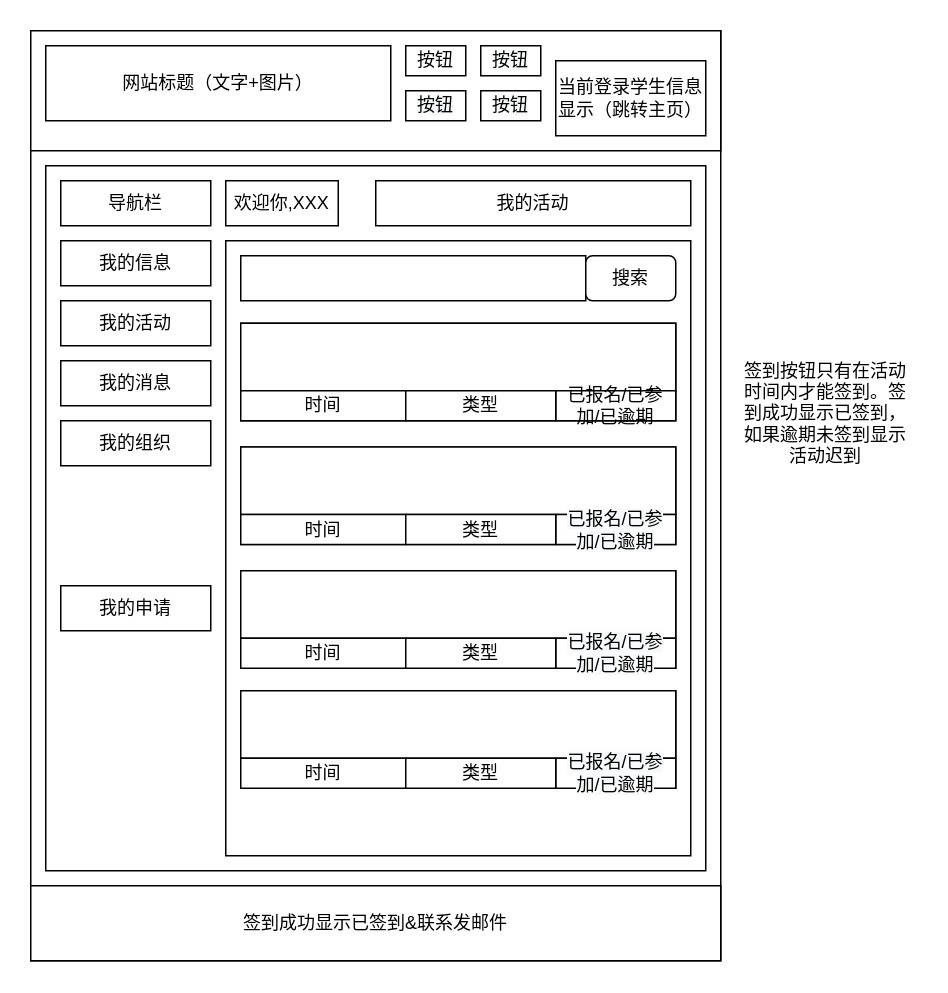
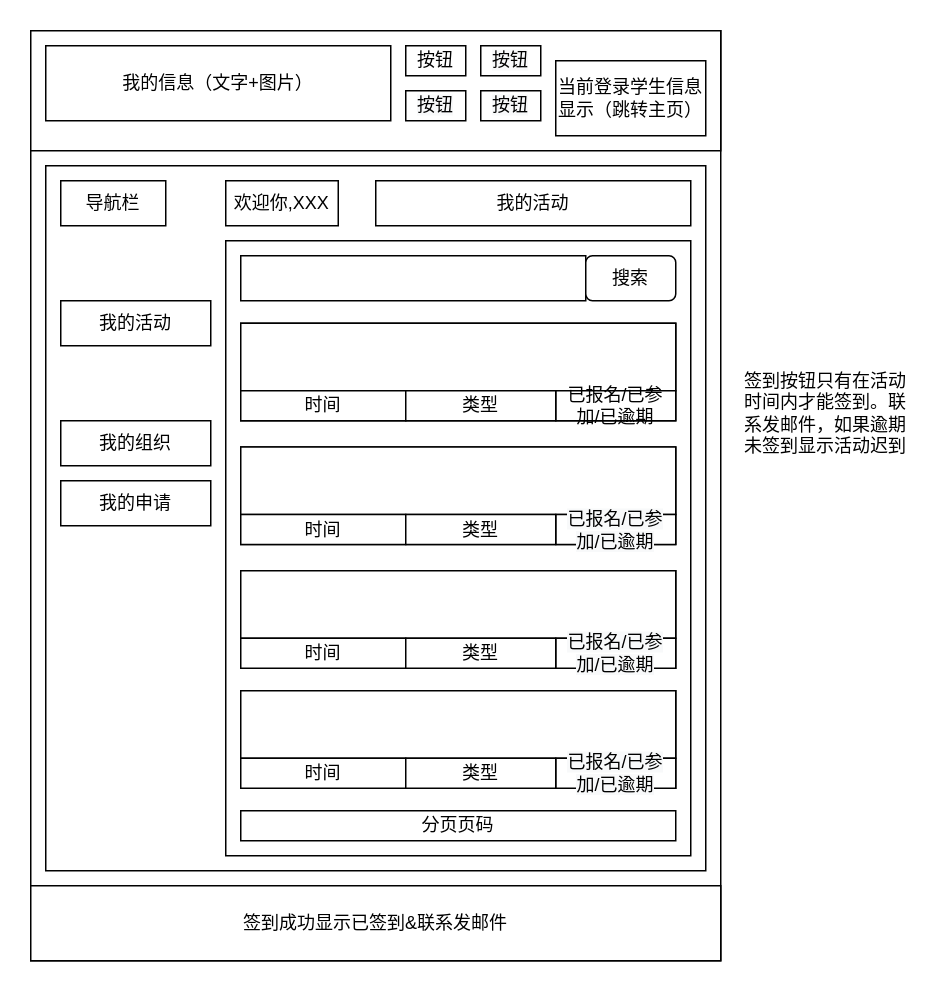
  <mxCell id="0" />
  <mxCell id="1" parent="0" />
  <mxCell id="2" value="" style="rounded=0;whiteSpace=wrap;html=1;" parent="1" vertex="1"><mxGeometry x="20" y="20" width="460" height="620" as="geometry" /></mxCell>
  <mxCell id="3" value="签到成功显示已签到&amp;amp;联系发邮件" style="rounded=0;whiteSpace=wrap;html=1;" parent="1" vertex="1"><mxGeometry x="20" y="590" width="460" height="50" as="geometry" /></mxCell>
  <mxCell id="4" value="" style="rounded=0;whiteSpace=wrap;html=1;" parent="1" vertex="1"><mxGeometry x="20" y="20" width="460" height="80" as="geometry" /></mxCell>
- <mxCell id="5" value="网站标题（文字+图片）" style="rounded=0;whiteSpace=wrap;html=1;" parent="1" vertex="1"><mxGeometry x="30" y="30" width="230" height="50" as="geometry" /></mxCell>
+ <mxCell id="5" value="我的信息（文字+图片）" style="rounded=0;whiteSpace=wrap;html=1;" parent="1" vertex="1"><mxGeometry x="30" y="30" width="230" height="50" as="geometry" /></mxCell>
  <mxCell id="6" value="当前登录学生信息显示（跳转主页）" style="rounded=0;whiteSpace=wrap;html=1;" parent="1" vertex="1"><mxGeometry x="370" y="40" width="100" height="50" as="geometry" /></mxCell>
  <mxCell id="7" value="按钮" style="rounded=0;whiteSpace=wrap;html=1;" parent="1" vertex="1"><mxGeometry x="270" y="30" width="40" height="20" as="geometry" /></mxCell>
  <mxCell id="8" value="&#10;&#10;&lt;span style=&quot;color: rgb(0, 0, 0); font-family: helvetica; font-size: 12px; font-style: normal; font-weight: 400; letter-spacing: normal; text-align: center; text-indent: 0px; text-transform: none; word-spacing: 0px; background-color: rgb(248, 249, 250); display: inline; float: none;&quot;&gt;按钮&lt;/span&gt;&#10;&#10;" style="rounded=0;whiteSpace=wrap;html=1;" parent="1" vertex="1"><mxGeometry x="320" y="30" width="40" height="20" as="geometry" /></mxCell>
  <mxCell id="9" value="&#10;&#10;&lt;span style=&quot;color: rgb(0, 0, 0); font-family: helvetica; font-size: 12px; font-style: normal; font-weight: 400; letter-spacing: normal; text-align: center; text-indent: 0px; text-transform: none; word-spacing: 0px; background-color: rgb(248, 249, 250); display: inline; float: none;&quot;&gt;按钮&lt;/span&gt;&#10;&#10;" style="rounded=0;whiteSpace=wrap;html=1;" parent="1" vertex="1"><mxGeometry x="270" y="60" width="40" height="20" as="geometry" /></mxCell>
  <mxCell id="10" value="&#10;&#10;&lt;span style=&quot;color: rgb(0, 0, 0); font-family: helvetica; font-size: 12px; font-style: normal; font-weight: 400; letter-spacing: normal; text-align: center; text-indent: 0px; text-transform: none; word-spacing: 0px; background-color: rgb(248, 249, 250); display: inline; float: none;&quot;&gt;按钮&lt;/span&gt;&#10;&#10;" style="rounded=0;whiteSpace=wrap;html=1;" parent="1" vertex="1"><mxGeometry x="320" y="60" width="40" height="20" as="geometry" /></mxCell>
  <mxCell id="11" value="" style="rounded=0;whiteSpace=wrap;html=1;" parent="1" vertex="1"><mxGeometry x="30" y="110" width="440" height="470" as="geometry" /></mxCell>
- <mxCell id="12" value="我的信息" style="rounded=0;whiteSpace=wrap;html=1;" parent="1" vertex="1"><mxGeometry x="40" y="160" width="100" height="30" as="geometry" /></mxCell>
  <mxCell id="13" value="我的活动" style="rounded=0;whiteSpace=wrap;html=1;" parent="1" vertex="1"><mxGeometry x="40" y="200" width="100" height="30" as="geometry" /></mxCell>
- <mxCell id="14" value="我的消息" style="rounded=0;whiteSpace=wrap;html=1;" parent="1" vertex="1"><mxGeometry x="40" y="240" width="100" height="30" as="geometry" /></mxCell>
  <mxCell id="15" value="我的组织" style="rounded=0;whiteSpace=wrap;html=1;" parent="1" vertex="1"><mxGeometry x="40" y="280" width="100" height="30" as="geometry" /></mxCell>
  <mxCell id="16" value="" style="rounded=0;whiteSpace=wrap;html=1;" parent="1" vertex="1"><mxGeometry x="150" y="160" width="310" height="410" as="geometry" /></mxCell>
- <mxCell id="17" value="导航栏" style="rounded=0;whiteSpace=wrap;html=1;" parent="1" vertex="1"><mxGeometry x="40" y="120" width="100" height="30" as="geometry" /></mxCell>
- <mxCell id="18" value="我的申请" style="rounded=0;whiteSpace=wrap;html=1;" parent="1" vertex="1"><mxGeometry x="40" y="390" width="100" height="30" as="geometry" /></mxCell>
+ <mxCell id="17" value="导航栏" style="rounded=0;whiteSpace=wrap;html=1;" parent="1" vertex="1"><mxGeometry x="40" y="120" width="70" height="30" as="geometry" /></mxCell>
+ <mxCell id="18" value="我的申请" style="rounded=0;whiteSpace=wrap;html=1;" parent="1" vertex="1"><mxGeometry x="40" y="320" width="100" height="30" as="geometry" /></mxCell>
+ <mxCell id="19" value="分页页码" style="rounded=0;whiteSpace=wrap;html=1;" parent="1" vertex="1"><mxGeometry x="160" y="540" width="290" height="20" as="geometry" /></mxCell>
  <mxCell id="20" value="" style="rounded=0;whiteSpace=wrap;html=1;" parent="1" vertex="1"><mxGeometry x="160" y="170" width="230" height="30" as="geometry" /></mxCell>
  <mxCell id="21" value="搜索" style="rounded=1;whiteSpace=wrap;html=1;" parent="1" vertex="1"><mxGeometry x="390" y="170" width="60" height="30" as="geometry" /></mxCell>
  <mxCell id="22" value="" style="rounded=0;whiteSpace=wrap;html=1;" parent="1" vertex="1"><mxGeometry x="160" y="215" width="290" height="65" as="geometry" /></mxCell>
  <mxCell id="23" value="" style="rounded=0;whiteSpace=wrap;html=1;" parent="1" vertex="1"><mxGeometry x="160" y="215" width="290" height="45" as="geometry" /></mxCell>
  <mxCell id="24" value="时间" style="rounded=0;whiteSpace=wrap;html=1;" parent="1" vertex="1"><mxGeometry x="160" y="260" width="110" height="20" as="geometry" /></mxCell>
  <mxCell id="25" value="已报名/已参加/已逾期" style="rounded=0;whiteSpace=wrap;html=1;" parent="1" vertex="1"><mxGeometry x="370" y="260" width="80" height="20" as="geometry" /></mxCell>
  <mxCell id="26" value="类型" style="rounded=0;whiteSpace=wrap;html=1;" parent="1" vertex="1"><mxGeometry x="270" y="260" width="100" height="20" as="geometry" /></mxCell>
  <mxCell id="27" value="" style="rounded=0;whiteSpace=wrap;html=1;" parent="1" vertex="1"><mxGeometry x="160" y="297.5" width="290" height="65" as="geometry" /></mxCell>
  <mxCell id="28" value="" style="rounded=0;whiteSpace=wrap;html=1;" parent="1" vertex="1"><mxGeometry x="160" y="297.5" width="290" height="45" as="geometry" /></mxCell>
  <mxCell id="29" value="时间" style="rounded=0;whiteSpace=wrap;html=1;" parent="1" vertex="1"><mxGeometry x="160" y="342.5" width="110" height="20" as="geometry" /></mxCell>
  <mxCell id="30" value="&#10;&#10;&lt;span style=&quot;color: rgb(0, 0, 0); font-family: helvetica; font-size: 12px; font-style: normal; font-weight: 400; letter-spacing: normal; text-align: center; text-indent: 0px; text-transform: none; word-spacing: 0px; background-color: rgb(248, 249, 250); display: inline; float: none;&quot;&gt;已报名/已参加/已逾期&lt;/span&gt;&#10;&#10;" style="rounded=0;whiteSpace=wrap;html=1;" parent="1" vertex="1"><mxGeometry x="370" y="342.5" width="80" height="20" as="geometry" /></mxCell>
  <mxCell id="31" value="类型" style="rounded=0;whiteSpace=wrap;html=1;" parent="1" vertex="1"><mxGeometry x="270" y="342.5" width="100" height="20" as="geometry" /></mxCell>
  <mxCell id="32" value="" style="rounded=0;whiteSpace=wrap;html=1;" parent="1" vertex="1"><mxGeometry x="160" y="380" width="290" height="65" as="geometry" /></mxCell>
  <mxCell id="33" value="" style="rounded=0;whiteSpace=wrap;html=1;" parent="1" vertex="1"><mxGeometry x="160" y="380" width="290" height="45" as="geometry" /></mxCell>
  <mxCell id="34" value="时间" style="rounded=0;whiteSpace=wrap;html=1;" parent="1" vertex="1"><mxGeometry x="160" y="425" width="110" height="20" as="geometry" /></mxCell>
  <mxCell id="35" value="&#10;&#10;&lt;span style=&quot;color: rgb(0, 0, 0); font-family: helvetica; font-size: 12px; font-style: normal; font-weight: 400; letter-spacing: normal; text-align: center; text-indent: 0px; text-transform: none; word-spacing: 0px; background-color: rgb(248, 249, 250); display: inline; float: none;&quot;&gt;已报名/已参加/已逾期&lt;/span&gt;&#10;&#10;" style="rounded=0;whiteSpace=wrap;html=1;" parent="1" vertex="1"><mxGeometry x="370" y="425" width="80" height="20" as="geometry" /></mxCell>
  <mxCell id="36" value="类型" style="rounded=0;whiteSpace=wrap;html=1;" parent="1" vertex="1"><mxGeometry x="270" y="425" width="100" height="20" as="geometry" /></mxCell>
  <mxCell id="37" value="" style="rounded=0;whiteSpace=wrap;html=1;" parent="1" vertex="1"><mxGeometry x="160" y="460" width="290" height="65" as="geometry" /></mxCell>
  <mxCell id="38" value="" style="rounded=0;whiteSpace=wrap;html=1;" parent="1" vertex="1"><mxGeometry x="160" y="460" width="290" height="45" as="geometry" /></mxCell>
  <mxCell id="39" value="时间" style="rounded=0;whiteSpace=wrap;html=1;" parent="1" vertex="1"><mxGeometry x="160" y="505" width="110" height="20" as="geometry" /></mxCell>
  <mxCell id="40" value="&#10;&#10;&lt;span style=&quot;color: rgb(0, 0, 0); font-family: helvetica; font-size: 12px; font-style: normal; font-weight: 400; letter-spacing: normal; text-align: center; text-indent: 0px; text-transform: none; word-spacing: 0px; background-color: rgb(248, 249, 250); display: inline; float: none;&quot;&gt;已报名/已参加/已逾期&lt;/span&gt;&#10;&#10;" style="rounded=0;whiteSpace=wrap;html=1;" parent="1" vertex="1"><mxGeometry x="370" y="505" width="80" height="20" as="geometry" /></mxCell>
  <mxCell id="41" value="类型" style="rounded=0;whiteSpace=wrap;html=1;" parent="1" vertex="1"><mxGeometry x="270" y="505" width="100" height="20" as="geometry" /></mxCell>
- <mxCell id="42" value="签到按钮只有在活动时间内才能签到。签到成功显示已签到，如果逾期未签到显示活动迟到" style="text;html=1;strokeColor=none;fillColor=none;align=center;verticalAlign=middle;whiteSpace=wrap;rounded=0;" parent="1" vertex="1"><mxGeometry x="490" y="230" width="120" height="90" as="geometry" /></mxCell>
+ <mxCell id="42" value="签到按钮只有在活动时间内才能签到。联系发邮件，如果逾期未签到显示活动迟到" style="text;html=1;strokeColor=none;fillColor=none;align=center;verticalAlign=middle;whiteSpace=wrap;rounded=0;" parent="1" vertex="1"><mxGeometry x="490" y="230" width="120" height="90" as="geometry" /></mxCell>
  <mxCell id="43" value="我的活动" style="rounded=0;whiteSpace=wrap;html=1;" parent="1" vertex="1"><mxGeometry x="250" y="120" width="210" height="30" as="geometry" /></mxCell>
  <mxCell id="44" value="欢迎你,XXX" style="rounded=0;whiteSpace=wrap;html=1;" parent="1" vertex="1"><mxGeometry x="150" y="120" width="75" height="30" as="geometry" /></mxCell>
